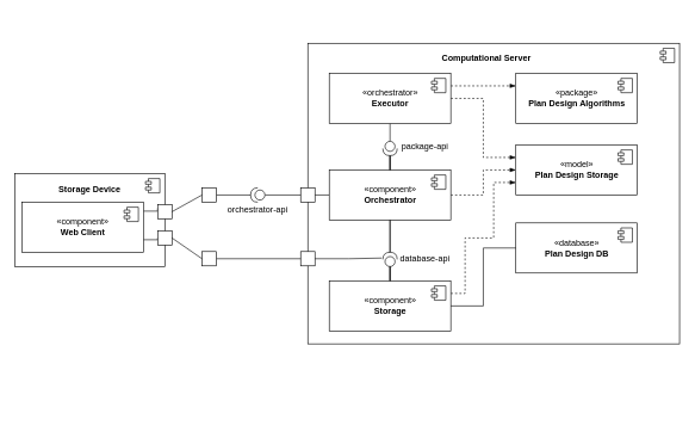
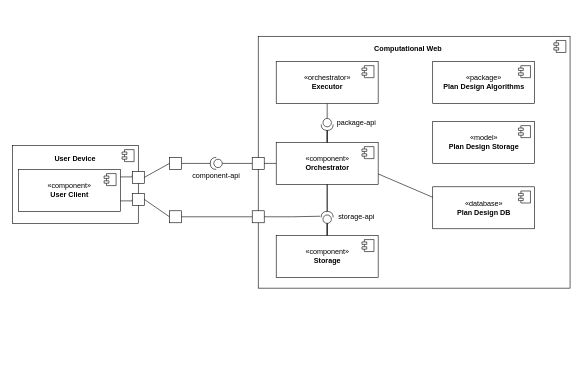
  <mxCell id="0" />
  <mxCell id="1" parent="0" />
  <mxCell id="2" value="" style="group" vertex="1" connectable="0" parent="1"><mxGeometry x="410" y="60" width="540" height="530" as="geometry" /></mxCell>
  <mxCell id="3" value="" style="html=1;dropTarget=0;" vertex="1" parent="2"><mxGeometry x="20" width="520" height="420" as="geometry" /></mxCell>
  <mxCell id="4" value="" style="shape=module;jettyWidth=8;jettyHeight=4;" vertex="1" parent="3"><mxGeometry x="1" width="20" height="20" relative="1" as="geometry"><mxPoint x="-27" y="7" as="offset" /></mxGeometry></mxCell>
- <mxCell id="5" value="&lt;b&gt;Computational Server&lt;/b&gt;" style="text;html=1;strokeColor=none;fillColor=none;align=center;verticalAlign=middle;whiteSpace=wrap;rounded=0;" vertex="1" parent="2"><mxGeometry x="162" y="-40" width="216" height="122.308" as="geometry" /></mxCell>
- <mxCell id="6" value="database-api" style="text;html=1;strokeColor=none;fillColor=none;align=center;verticalAlign=middle;whiteSpace=wrap;rounded=0;" parent="2" vertex="1"><mxGeometry x="134" y="287" width="100" height="30" as="geometry" /></mxCell>
+ <mxCell id="5" value="&lt;b&gt;Computational Web&lt;/b&gt;" style="text;html=1;strokeColor=none;fillColor=none;align=center;verticalAlign=middle;whiteSpace=wrap;rounded=0;" vertex="1" parent="2"><mxGeometry x="162" y="-40" width="216" height="122.308" as="geometry" /></mxCell>
+ <mxCell id="6" value="storage-api" style="text;html=1;strokeColor=none;fillColor=none;align=center;verticalAlign=middle;whiteSpace=wrap;rounded=0;" parent="2" vertex="1"><mxGeometry x="134" y="287" width="100" height="30" as="geometry" /></mxCell>
  <mxCell id="7" value="package-api" style="text;html=1;strokeColor=none;fillColor=none;align=center;verticalAlign=middle;whiteSpace=wrap;rounded=0;" parent="2" vertex="1"><mxGeometry x="134" y="130" width="100" height="30" as="geometry" /></mxCell>
  <mxCell id="8" value="" style="whiteSpace=wrap;html=1;aspect=fixed;" vertex="1" parent="2"><mxGeometry x="10" y="291" width="20" height="20" as="geometry" /></mxCell>
  <mxCell id="9" value="" style="whiteSpace=wrap;html=1;aspect=fixed;" vertex="1" parent="2"><mxGeometry x="10" y="202" width="20" height="20" as="geometry" /></mxCell>
  <mxCell id="10" value="«database»&lt;br&gt;&lt;b&gt;Plan Design DB&lt;/b&gt;" style="html=1;dropTarget=0;" parent="2" vertex="1"><mxGeometry x="311" y="251" width="170" height="70" as="geometry" /></mxCell>
  <mxCell id="11" value="" style="shape=module;jettyWidth=8;jettyHeight=4;" parent="10" vertex="1"><mxGeometry x="1" width="20" height="20" relative="1" as="geometry"><mxPoint x="-27" y="7" as="offset" /></mxGeometry></mxCell>
  <mxCell id="12" value="«model»&lt;br&gt;&lt;b&gt;Plan Design Storage&lt;/b&gt;" style="html=1;dropTarget=0;" parent="2" vertex="1"><mxGeometry x="311" y="142" width="170" height="70" as="geometry" /></mxCell>
  <mxCell id="13" value="" style="shape=module;jettyWidth=8;jettyHeight=4;" parent="12" vertex="1"><mxGeometry x="1" width="20" height="20" relative="1" as="geometry"><mxPoint x="-27" y="7" as="offset" /></mxGeometry></mxCell>
  <mxCell id="14" value="" style="shape=providedRequiredInterface;html=1;verticalLabelPosition=bottom;sketch=0;direction=north;" parent="2" vertex="1"><mxGeometry x="125" y="292" width="20" height="20" as="geometry" /></mxCell>
  <mxCell id="15" style="edgeStyle=orthogonalEdgeStyle;rounded=0;orthogonalLoop=1;jettySize=auto;html=1;exitX=1;exitY=0.5;exitDx=0;exitDy=0;entryX=0.596;entryY=-0.078;entryDx=0;entryDy=0;entryPerimeter=0;endArrow=none;endFill=0;" edge="1" parent="2" source="8" target="14"><mxGeometry relative="1" as="geometry" /></mxCell>
- <mxCell id="16" style="edgeStyle=orthogonalEdgeStyle;rounded=0;orthogonalLoop=1;jettySize=auto;html=1;exitX=1;exitY=0.25;exitDx=0;exitDy=0;entryX=0;entryY=0.75;entryDx=0;entryDy=0;endArrow=blockThin;endFill=1;dashed=1;" edge="1" parent="2" source="17" target="12"><mxGeometry relative="1" as="geometry"><Array as="points"><mxPoint x="240" y="350" /><mxPoint x="240" y="272" /><mxPoint x="280" y="272" /><mxPoint x="280" y="194" /></Array></mxGeometry></mxCell>
  <mxCell id="17" value="«component»&lt;br&gt;&lt;b&gt;Storage&lt;/b&gt;" style="html=1;dropTarget=0;" parent="2" vertex="1"><mxGeometry x="50" y="332" width="170" height="70" as="geometry" /></mxCell>
  <mxCell id="18" value="" style="shape=module;jettyWidth=8;jettyHeight=4;" parent="17" vertex="1"><mxGeometry x="1" width="20" height="20" relative="1" as="geometry"><mxPoint x="-27" y="7" as="offset" /></mxGeometry></mxCell>
- <mxCell id="19" style="edgeStyle=orthogonalEdgeStyle;rounded=0;orthogonalLoop=1;jettySize=auto;html=1;exitX=1;exitY=0.5;exitDx=0;exitDy=0;entryX=0;entryY=0.5;entryDx=0;entryDy=0;endArrow=none;endFill=0;" parent="2" source="17" target="10" edge="1"><mxGeometry relative="1" as="geometry" /></mxCell>
  <mxCell id="20" style="edgeStyle=orthogonalEdgeStyle;rounded=0;orthogonalLoop=1;jettySize=auto;html=1;endArrow=none;endFill=0;exitX=0;exitY=0.5;exitDx=0;exitDy=0;exitPerimeter=0;" parent="2" source="14" target="17" edge="1"><mxGeometry relative="1" as="geometry" /></mxCell>
  <mxCell id="21" value="" style="group" vertex="1" connectable="0" parent="1"><mxGeometry x="20" y="242" width="220" height="130" as="geometry" /></mxCell>
  <mxCell id="22" value="" style="html=1;dropTarget=0;" vertex="1" parent="21"><mxGeometry width="210" height="130" as="geometry" /></mxCell>
  <mxCell id="23" value="" style="shape=module;jettyWidth=8;jettyHeight=4;" vertex="1" parent="22"><mxGeometry x="1" width="20" height="20" relative="1" as="geometry"><mxPoint x="-27" y="7" as="offset" /></mxGeometry></mxCell>
- <mxCell id="24" value="&lt;b&gt;Storage Device&lt;/b&gt;" style="text;html=1;strokeColor=none;fillColor=none;align=center;verticalAlign=middle;whiteSpace=wrap;rounded=0;" vertex="1" parent="21"><mxGeometry x="35" width="140" height="43.333" as="geometry" /></mxCell>
+ <mxCell id="24" value="&lt;b&gt;User Device&lt;/b&gt;" style="text;html=1;strokeColor=none;fillColor=none;align=center;verticalAlign=middle;whiteSpace=wrap;rounded=0;" vertex="1" parent="21"><mxGeometry x="35" width="140" height="43.333" as="geometry" /></mxCell>
  <mxCell id="25" style="edgeStyle=orthogonalEdgeStyle;rounded=0;orthogonalLoop=1;jettySize=auto;html=1;exitX=1;exitY=0.25;exitDx=0;exitDy=0;entryX=0;entryY=0.5;entryDx=0;entryDy=0;endArrow=none;endFill=0;" edge="1" parent="21"><mxGeometry relative="1" as="geometry"><mxPoint x="180.0" y="52.5" as="sourcePoint" /><mxPoint x="200.0" y="48.33" as="targetPoint" /></mxGeometry></mxCell>
  <mxCell id="26" style="edgeStyle=orthogonalEdgeStyle;rounded=0;orthogonalLoop=1;jettySize=auto;html=1;exitX=1;exitY=0.75;exitDx=0;exitDy=0;entryX=0;entryY=0.5;entryDx=0;entryDy=0;endArrow=none;endFill=0;" edge="1" parent="21" source="27" target="30"><mxGeometry relative="1" as="geometry" /></mxCell>
- <mxCell id="27" value="«component»&lt;br&gt;&lt;b&gt;Web Client&lt;/b&gt;" style="html=1;dropTarget=0;" parent="21" vertex="1"><mxGeometry x="10" y="40" width="170" height="70" as="geometry" /></mxCell>
+ <mxCell id="27" value="«component»&lt;br&gt;&lt;b&gt;User Client&lt;/b&gt;" style="html=1;dropTarget=0;" parent="21" vertex="1"><mxGeometry x="10" y="40" width="170" height="70" as="geometry" /></mxCell>
  <mxCell id="28" value="" style="shape=module;jettyWidth=8;jettyHeight=4;" parent="27" vertex="1"><mxGeometry x="1" width="20" height="20" relative="1" as="geometry"><mxPoint x="-27" y="7" as="offset" /></mxGeometry></mxCell>
  <mxCell id="29" value="" style="whiteSpace=wrap;html=1;aspect=fixed;" vertex="1" parent="21"><mxGeometry x="200" y="43.33" width="20" height="20" as="geometry" /></mxCell>
  <mxCell id="30" value="" style="whiteSpace=wrap;html=1;aspect=fixed;" vertex="1" parent="21"><mxGeometry x="200" y="80" width="20" height="20" as="geometry" /></mxCell>
  <mxCell id="31" style="edgeStyle=orthogonalEdgeStyle;rounded=0;orthogonalLoop=1;jettySize=auto;html=1;exitX=0.5;exitY=1;exitDx=0;exitDy=0;entryX=0;entryY=0.5;entryDx=0;entryDy=0;endArrow=none;endFill=0;entryPerimeter=0;" parent="1" source="34" target="42" edge="1"><mxGeometry relative="1" as="geometry" /></mxCell>
- <mxCell id="32" style="edgeStyle=orthogonalEdgeStyle;rounded=0;orthogonalLoop=1;jettySize=auto;html=1;exitX=1;exitY=0.5;exitDx=0;exitDy=0;entryX=0;entryY=0.25;entryDx=0;entryDy=0;endArrow=blockThin;endFill=1;dashed=1;" parent="1" source="34" target="12" edge="1"><mxGeometry relative="1" as="geometry" /></mxCell>
- <mxCell id="33" style="edgeStyle=orthogonalEdgeStyle;rounded=0;orthogonalLoop=1;jettySize=auto;html=1;exitX=1;exitY=0.25;exitDx=0;exitDy=0;entryX=0;entryY=0.25;entryDx=0;entryDy=0;endArrow=blockThin;endFill=1;dashed=1;" parent="1" source="34" target="52" edge="1"><mxGeometry relative="1" as="geometry" /></mxCell>
  <mxCell id="34" value="«orchestrator»&lt;br&gt;&lt;b&gt;Executor&lt;/b&gt;" style="html=1;dropTarget=0;" parent="1" vertex="1"><mxGeometry x="460" y="102" width="170" height="70" as="geometry" /></mxCell>
  <mxCell id="35" value="" style="shape=module;jettyWidth=8;jettyHeight=4;" parent="34" vertex="1"><mxGeometry x="1" width="20" height="20" relative="1" as="geometry"><mxPoint x="-27" y="7" as="offset" /></mxGeometry></mxCell>
- <mxCell id="36" style="edgeStyle=orthogonalEdgeStyle;rounded=0;orthogonalLoop=1;jettySize=auto;html=1;exitX=1;exitY=0.5;exitDx=0;exitDy=0;entryX=0;entryY=0.5;entryDx=0;entryDy=0;endArrow=blockThin;endFill=1;dashed=1;" parent="1" source="39" target="12" edge="1"><mxGeometry relative="1" as="geometry" /></mxCell>
+ <mxCell id="37" style="rounded=0;orthogonalLoop=1;jettySize=auto;html=1;exitX=1;exitY=0.75;exitDx=0;exitDy=0;entryX=0;entryY=0.25;entryDx=0;entryDy=0;endArrow=none;endFill=0;" parent="1" source="39" target="10" edge="1"><mxGeometry relative="1" as="geometry" /></mxCell>
  <mxCell id="38" style="edgeStyle=orthogonalEdgeStyle;rounded=0;orthogonalLoop=1;jettySize=auto;html=1;exitX=0;exitY=0.5;exitDx=0;exitDy=0;entryX=1;entryY=0.5;entryDx=0;entryDy=0;endArrow=none;endFill=0;" edge="1" parent="1" source="39" target="9"><mxGeometry relative="1" as="geometry" /></mxCell>
  <mxCell id="39" value="«component»&lt;br&gt;&lt;b&gt;Orchestrator&lt;/b&gt;" style="html=1;dropTarget=0;" parent="1" vertex="1"><mxGeometry x="460" y="237" width="170" height="70" as="geometry" /></mxCell>
  <mxCell id="40" value="" style="shape=module;jettyWidth=8;jettyHeight=4;" parent="39" vertex="1"><mxGeometry x="1" width="20" height="20" relative="1" as="geometry"><mxPoint x="-27" y="7" as="offset" /></mxGeometry></mxCell>
  <mxCell id="41" style="edgeStyle=orthogonalEdgeStyle;rounded=0;orthogonalLoop=1;jettySize=auto;html=1;exitX=1;exitY=0.5;exitDx=0;exitDy=0;exitPerimeter=0;endArrow=none;endFill=0;" parent="1" source="42" target="39" edge="1"><mxGeometry relative="1" as="geometry" /></mxCell>
  <mxCell id="42" value="" style="shape=providedRequiredInterface;html=1;verticalLabelPosition=bottom;sketch=0;rotation=90;" parent="1" vertex="1"><mxGeometry x="535" y="197" width="20" height="20" as="geometry" /></mxCell>
  <mxCell id="43" style="edgeStyle=orthogonalEdgeStyle;rounded=0;orthogonalLoop=1;jettySize=auto;html=1;exitX=1;exitY=0.5;exitDx=0;exitDy=0;exitPerimeter=0;entryX=0.5;entryY=1;entryDx=0;entryDy=0;endArrow=none;endFill=0;" parent="1" source="14" target="39" edge="1"><mxGeometry relative="1" as="geometry" /></mxCell>
  <mxCell id="44" value="" style="edgeStyle=orthogonalEdgeStyle;rounded=0;orthogonalLoop=1;jettySize=auto;html=1;endArrow=none;endFill=0;exitX=1;exitY=0.5;exitDx=0;exitDy=0;exitPerimeter=0;" parent="1" source="14" target="39" edge="1"><mxGeometry relative="1" as="geometry" /></mxCell>
  <mxCell id="45" style="edgeStyle=orthogonalEdgeStyle;rounded=0;orthogonalLoop=1;jettySize=auto;html=1;exitX=1;exitY=0.5;exitDx=0;exitDy=0;exitPerimeter=0;entryX=1;entryY=0.5;entryDx=0;entryDy=0;endArrow=none;endFill=0;" parent="1" source="47" target="49" edge="1"><mxGeometry relative="1" as="geometry" /></mxCell>
  <mxCell id="46" style="edgeStyle=none;rounded=0;orthogonalLoop=1;jettySize=auto;html=1;exitX=0;exitY=0.5;exitDx=0;exitDy=0;exitPerimeter=0;entryX=0;entryY=0.5;entryDx=0;entryDy=0;endArrow=none;endFill=0;" edge="1" parent="1" source="47" target="9"><mxGeometry relative="1" as="geometry" /></mxCell>
  <mxCell id="47" value="" style="shape=providedRequiredInterface;html=1;verticalLabelPosition=bottom;sketch=0;direction=west;" parent="1" vertex="1"><mxGeometry x="350" y="262" width="20" height="20" as="geometry" /></mxCell>
- <mxCell id="48" value="orchestrator-api" style="text;html=1;strokeColor=none;fillColor=none;align=center;verticalAlign=middle;whiteSpace=wrap;rounded=0;" parent="1" vertex="1"><mxGeometry x="310" y="277" width="100" height="30" as="geometry" /></mxCell>
+ <mxCell id="48" value="component-api" style="text;html=1;strokeColor=none;fillColor=none;align=center;verticalAlign=middle;whiteSpace=wrap;rounded=0;" parent="1" vertex="1"><mxGeometry x="310" y="277" width="100" height="30" as="geometry" /></mxCell>
  <mxCell id="49" value="" style="whiteSpace=wrap;html=1;aspect=fixed;" parent="1" vertex="1"><mxGeometry x="282" y="262" width="20" height="20" as="geometry" /></mxCell>
  <mxCell id="50" style="edgeStyle=orthogonalEdgeStyle;rounded=0;orthogonalLoop=1;jettySize=auto;html=1;exitX=1;exitY=0.5;exitDx=0;exitDy=0;entryX=0;entryY=0.5;entryDx=0;entryDy=0;endArrow=none;endFill=0;" edge="1" parent="1" source="51" target="8"><mxGeometry relative="1" as="geometry" /></mxCell>
  <mxCell id="51" value="" style="whiteSpace=wrap;html=1;aspect=fixed;" parent="1" vertex="1"><mxGeometry x="282" y="351" width="20" height="20" as="geometry" /></mxCell>
  <mxCell id="52" value="«package»&lt;br&gt;&lt;b&gt;Plan Design Algorithms&lt;/b&gt;" style="html=1;dropTarget=0;" parent="1" vertex="1"><mxGeometry x="721" y="102" width="170" height="70" as="geometry" /></mxCell>
  <mxCell id="53" value="" style="shape=module;jettyWidth=8;jettyHeight=4;" parent="52" vertex="1"><mxGeometry x="1" width="20" height="20" relative="1" as="geometry"><mxPoint x="-27" y="7" as="offset" /></mxGeometry></mxCell>
  <mxCell id="54" style="rounded=0;orthogonalLoop=1;jettySize=auto;html=1;exitX=1;exitY=0.5;exitDx=0;exitDy=0;entryX=0;entryY=0.5;entryDx=0;entryDy=0;endArrow=none;endFill=0;" edge="1" parent="1" source="29" target="49"><mxGeometry relative="1" as="geometry" /></mxCell>
  <mxCell id="55" style="rounded=0;orthogonalLoop=1;jettySize=auto;html=1;exitX=1;exitY=0.5;exitDx=0;exitDy=0;entryX=0;entryY=0.5;entryDx=0;entryDy=0;endArrow=none;endFill=0;" edge="1" parent="1" source="30" target="51"><mxGeometry relative="1" as="geometry" /></mxCell>
